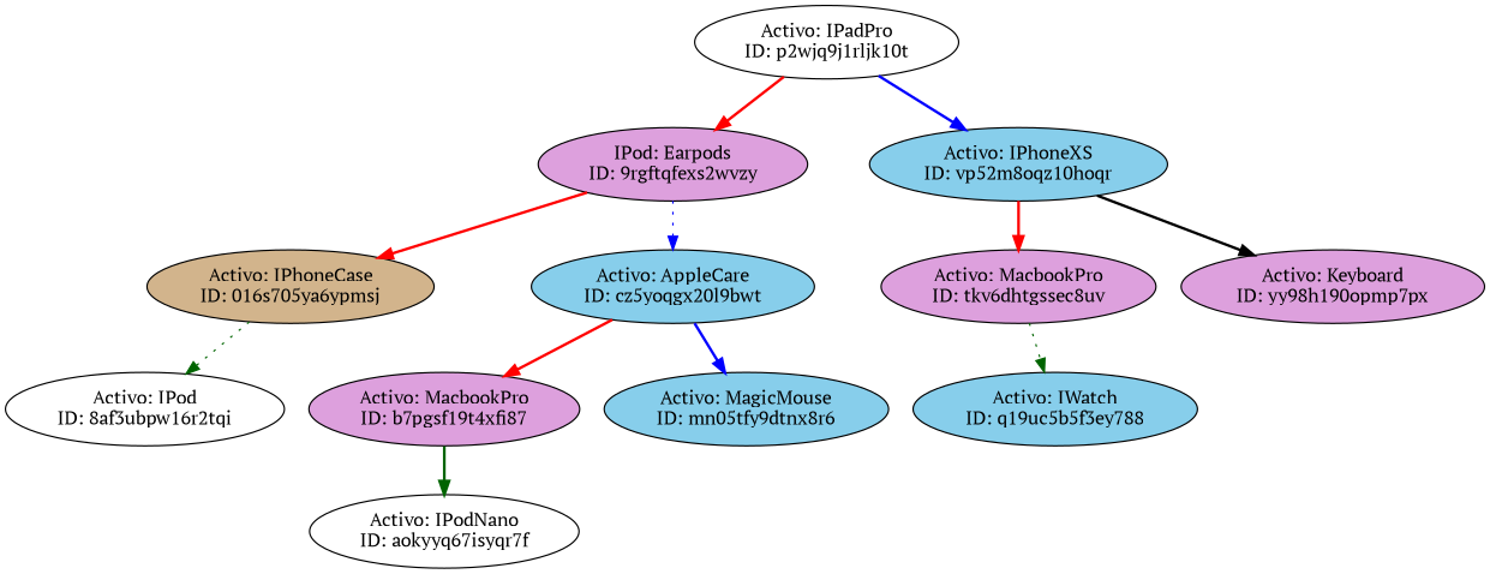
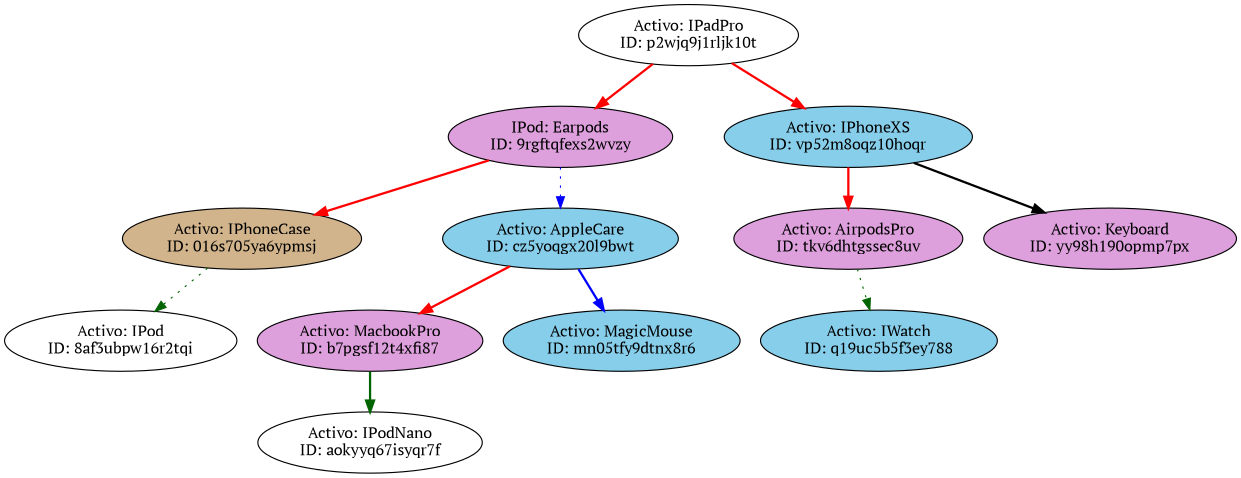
  digraph {
    fontname="PT Serif"
    node [fillcolor=plum fontname="PT Serif" style=filled]
    edge [color=red fontname="PT Serif" style=bold]
    n1 [fillcolor=tan label="Activo: IPhoneCase\nID: 016s705ya6ypmsj"]
    n2 [fillcolor=white label="Activo: IPod\nID: 8af3ubpw16r2tqi"]
    n3 [label="IPod: Earpods\nID: 9rgftqfexs2wvzy"]
    n4 [fillcolor=skyblue label="Activo: AppleCare\nID: cz5yoqgx20l9bwt"]
-   n5 [label="Activo: MacbookPro\nID: b7pgsf19t4xfi87"]
+   n5 [label="Activo: MacbookPro\nID: b7pgsf12t4xfi87"]
    n6 [fillcolor=skyblue label="Activo: MagicMouse\nID: mn05tfy9dtnx8r6"]
    n7 [fillcolor=white label="Activo: IPodNano\nID: aokyyq67isyqr7f"]
    n8 [fillcolor=white label="Activo: IPadPro\nID: p2wjq9j1rljk10t"]
    n9 [fillcolor=skyblue label="Activo: IPhoneXS\nID: vp52m8oqz10hoqr"]
-   n10 [label="Activo: MacbookPro\nID: tkv6dhtgssec8uv"]
+   n10 [label="Activo: AirpodsPro\nID: tkv6dhtgssec8uv"]
    n11 [label="Activo: Keyboard\nID: yy98h190opmp7px"]
    n12 [fillcolor=skyblue label="Activo: IWatch\nID: q19uc5b5f3ey788"]
    n1 -> n2 [color=darkgreen style=dotted]
    n3 -> n1
    n3 -> n4 [color=blue style=dotted]
    n4 -> n5
    n4 -> n6 [color=blue]
    n5 -> n7 [color=darkgreen]
    n8 -> n3
-   n8 -> n9 [color=blue]
+   n8 -> n9
    n9 -> n10
    n9 -> n11 [color=black]
    n10 -> n12 [color=darkgreen style=dotted]
  }
